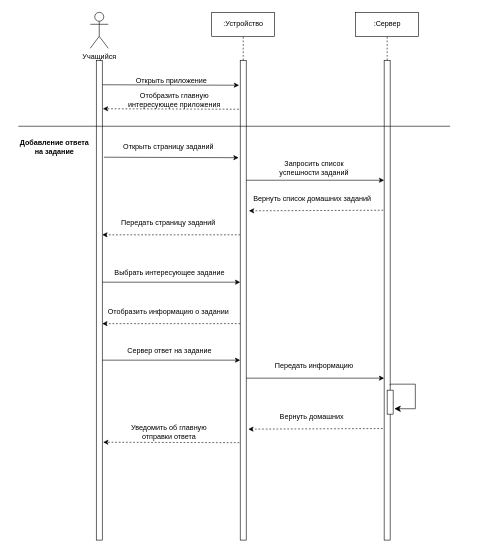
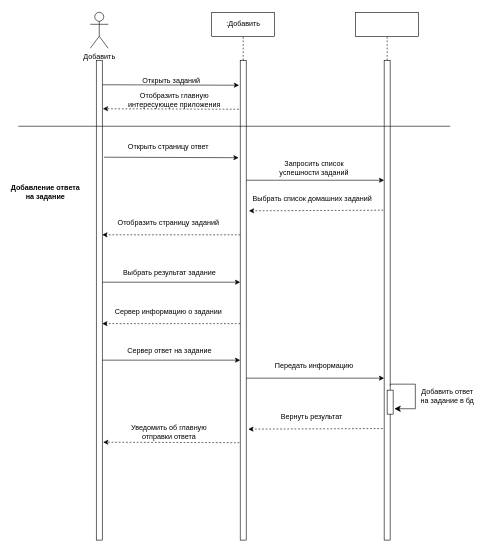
  <mxCell id="0" />
  <mxCell id="1" parent="0" />
  <mxCell id="2" value="" style="rounded=0;whiteSpace=wrap;html=1;" parent="1" vertex="1"><mxGeometry x="160" y="100" width="10" height="800" as="geometry" /></mxCell>
  <mxCell id="3" value="" style="rounded=0;whiteSpace=wrap;html=1;" parent="1" vertex="1"><mxGeometry x="400" y="100" width="10" height="800" as="geometry" /></mxCell>
  <mxCell id="4" value="" style="rounded=0;whiteSpace=wrap;html=1;" parent="1" vertex="1"><mxGeometry x="640" y="100" width="10" height="800" as="geometry" /></mxCell>
- <mxCell id="5" value="Учащийся" style="shape=umlActor;verticalLabelPosition=bottom;verticalAlign=top;html=1;outlineConnect=0;" parent="1" vertex="1"><mxGeometry x="150" y="20" width="30" height="60" as="geometry" /></mxCell>
+ <mxCell id="5" value="Добавить" style="shape=umlActor;verticalLabelPosition=bottom;verticalAlign=top;html=1;outlineConnect=0;" parent="1" vertex="1"><mxGeometry x="150" y="20" width="30" height="60" as="geometry" /></mxCell>
  <mxCell id="6" value="" style="group" parent="1" vertex="1" connectable="0"><mxGeometry x="352.5" y="20" width="105" height="40" as="geometry" /></mxCell>
  <mxCell id="7" value="" style="rounded=0;whiteSpace=wrap;html=1;" parent="6" vertex="1"><mxGeometry width="105" height="40" as="geometry" /></mxCell>
- <mxCell id="8" value=":Устройство" style="text;html=1;align=center;verticalAlign=middle;resizable=0;points=[];autosize=1;strokeColor=none;fillColor=none;" parent="6" vertex="1"><mxGeometry x="7.5" y="5" width="90" height="30" as="geometry" /></mxCell>
+ <mxCell id="8" value=":Добавить" style="text;html=1;align=center;verticalAlign=middle;resizable=0;points=[];autosize=1;strokeColor=none;fillColor=none;" parent="6" vertex="1"><mxGeometry x="7.5" y="5" width="90" height="30" as="geometry" /></mxCell>
  <mxCell id="9" value="" style="group" parent="1" vertex="1" connectable="0"><mxGeometry x="592.5" y="20" width="105" height="40" as="geometry" /></mxCell>
  <mxCell id="10" value="" style="rounded=0;whiteSpace=wrap;html=1;" parent="9" vertex="1"><mxGeometry width="105" height="40" as="geometry" /></mxCell>
- <mxCell id="11" value=":Сервер" style="text;html=1;align=center;verticalAlign=middle;resizable=0;points=[];autosize=1;strokeColor=none;fillColor=none;" parent="9" vertex="1"><mxGeometry x="17.5" y="5" width="70" height="30" as="geometry" /></mxCell>
  <mxCell id="12" value="" style="endArrow=none;dashed=1;html=1;rounded=0;entryX=0.5;entryY=1;entryDx=0;entryDy=0;exitX=0.5;exitY=0;exitDx=0;exitDy=0;" parent="1" source="3" target="7" edge="1"><mxGeometry width="50" height="50" relative="1" as="geometry"><mxPoint x="470" y="150" as="sourcePoint" /><mxPoint x="520" y="100" as="targetPoint" /></mxGeometry></mxCell>
  <mxCell id="13" value="" style="endArrow=none;dashed=1;html=1;rounded=0;entryX=0.5;entryY=1;entryDx=0;entryDy=0;exitX=0.5;exitY=0;exitDx=0;exitDy=0;" parent="1" source="4" target="10" edge="1"><mxGeometry width="50" height="50" relative="1" as="geometry"><mxPoint x="415" y="110" as="sourcePoint" /><mxPoint x="415" y="70" as="targetPoint" /></mxGeometry></mxCell>
  <mxCell id="14" value="" style="group" parent="1" vertex="1" connectable="0"><mxGeometry x="215" y="120" width="140" height="30" as="geometry" /></mxCell>
  <mxCell id="15" value="" style="endArrow=classic;html=1;rounded=0;exitX=1.029;exitY=0.051;exitDx=0;exitDy=0;exitPerimeter=0;entryX=-0.19;entryY=0.052;entryDx=0;entryDy=0;entryPerimeter=0;" parent="14" source="2" target="3" edge="1"><mxGeometry width="50" height="50" relative="1" as="geometry"><mxPoint x="-5" y="80" as="sourcePoint" /><mxPoint x="45" y="30" as="targetPoint" /></mxGeometry></mxCell>
- <mxCell id="16" value="Открыть приложение" style="text;html=1;align=center;verticalAlign=middle;resizable=0;points=[];autosize=1;strokeColor=none;fillColor=none;" parent="14" vertex="1"><mxGeometry width="140" height="30" as="geometry" /></mxCell>
+ <mxCell id="16" value="Открыть заданий" style="text;html=1;align=center;verticalAlign=middle;resizable=0;points=[];autosize=1;strokeColor=none;fillColor=none;" parent="14" vertex="1"><mxGeometry width="140" height="30" as="geometry" /></mxCell>
  <mxCell id="17" value="" style="endArrow=none;html=1;rounded=0;" parent="1" edge="1"><mxGeometry width="50" height="50" relative="1" as="geometry"><mxPoint x="30" y="210" as="sourcePoint" /><mxPoint x="750" y="210" as="targetPoint" /></mxGeometry></mxCell>
- <mxCell id="18" value="&lt;b&gt;Добавление ответа&lt;/b&gt;&lt;div&gt;&lt;b&gt;на задание&lt;/b&gt;&lt;/div&gt;" style="text;html=1;align=center;verticalAlign=middle;resizable=0;points=[];autosize=1;strokeColor=none;fillColor=none;" parent="1" vertex="1"><mxGeometry x="20" y="225" width="140" height="40" as="geometry" /></mxCell>
+ <mxCell id="18" value="&lt;b&gt;Добавление ответа&lt;/b&gt;&lt;div&gt;&lt;b&gt;на задание&lt;/b&gt;&lt;/div&gt;" style="text;html=1;align=center;verticalAlign=middle;resizable=0;points=[];autosize=1;strokeColor=none;fillColor=none;" parent="1" vertex="1"><mxGeometry x="5" y="300" width="140" height="40" as="geometry" /></mxCell>
  <mxCell id="19" value="" style="group" parent="1" vertex="1" connectable="0"><mxGeometry x="215" y="225" width="165" height="40" as="geometry" /></mxCell>
  <mxCell id="20" value="" style="endArrow=classic;html=1;rounded=0;exitX=1.267;exitY=0.202;exitDx=0;exitDy=0;exitPerimeter=0;entryX=-0.267;entryY=0.203;entryDx=0;entryDy=0;entryPerimeter=0;" parent="19" source="2" target="3" edge="1"><mxGeometry width="50" height="50" relative="1" as="geometry"><mxPoint x="55" y="105" as="sourcePoint" /><mxPoint x="105" y="55" as="targetPoint" /></mxGeometry></mxCell>
- <mxCell id="21" value="Открыть страницу заданий" style="text;html=1;align=center;verticalAlign=middle;resizable=0;points=[];autosize=1;strokeColor=none;fillColor=none;" parent="19" vertex="1"><mxGeometry x="-20" y="5" width="170" height="30" as="geometry" /></mxCell>
+ <mxCell id="21" value="Открыть страницу ответ" style="text;html=1;align=center;verticalAlign=middle;resizable=0;points=[];autosize=1;strokeColor=none;fillColor=none;" parent="19" vertex="1"><mxGeometry x="-20" y="5" width="170" height="30" as="geometry" /></mxCell>
  <mxCell id="22" value="" style="group" parent="1" vertex="1" connectable="0"><mxGeometry x="215" y="146" width="150" height="40" as="geometry" /></mxCell>
  <mxCell id="23" value="" style="endArrow=classic;html=1;rounded=0;entryX=1.105;entryY=0.101;entryDx=0;entryDy=0;entryPerimeter=0;exitX=-0.229;exitY=0.102;exitDx=0;exitDy=0;exitPerimeter=0;dashed=1;" parent="22" source="3" target="2" edge="1"><mxGeometry width="50" height="50" relative="1" as="geometry"><mxPoint x="90" y="74" as="sourcePoint" /><mxPoint x="140" y="24" as="targetPoint" /></mxGeometry></mxCell>
  <mxCell id="24" value="Отобразить главную&lt;div&gt;интересующее приложения&lt;/div&gt;" style="text;html=1;align=center;verticalAlign=middle;resizable=0;points=[];autosize=1;strokeColor=none;fillColor=none;" parent="22" vertex="1"><mxGeometry width="150" height="40" as="geometry" /></mxCell>
  <mxCell id="25" value="" style="group" parent="1" vertex="1" connectable="0"><mxGeometry x="205" y="351" width="185" height="40" as="geometry" /></mxCell>
  <mxCell id="26" value="" style="group" parent="25" vertex="1" connectable="0"><mxGeometry width="185" height="40" as="geometry" /></mxCell>
- <mxCell id="27" value="Передать страницу заданий" style="text;html=1;align=center;verticalAlign=middle;resizable=0;points=[];autosize=1;strokeColor=none;fillColor=none;" parent="26" vertex="1"><mxGeometry x="-20" y="5" width="190" height="30" as="geometry" /></mxCell>
+ <mxCell id="27" value="Отобразить страницу заданий" style="text;html=1;align=center;verticalAlign=middle;resizable=0;points=[];autosize=1;strokeColor=none;fillColor=none;" parent="26" vertex="1"><mxGeometry x="-20" y="5" width="190" height="30" as="geometry" /></mxCell>
  <mxCell id="28" value="" style="endArrow=classic;html=1;rounded=0;entryX=1;entryY=0.25;entryDx=0;entryDy=0;exitX=0;exitY=0.25;exitDx=0;exitDy=0;dashed=1;" parent="1" edge="1"><mxGeometry width="50" height="50" relative="1" as="geometry"><mxPoint x="400" y="391" as="sourcePoint" /><mxPoint x="170" y="391" as="targetPoint" /></mxGeometry></mxCell>
  <mxCell id="29" value="" style="endArrow=classic;html=1;rounded=0;exitX=1;exitY=0.5;exitDx=0;exitDy=0;entryX=0;entryY=0.5;entryDx=0;entryDy=0;" parent="1" edge="1"><mxGeometry width="50" height="50" relative="1" as="geometry"><mxPoint x="170" y="470" as="sourcePoint" /><mxPoint x="400" y="470" as="targetPoint" /></mxGeometry></mxCell>
- <mxCell id="30" value="Выбрать интересующее задание" style="text;html=1;align=center;verticalAlign=middle;resizable=0;points=[];autosize=1;strokeColor=none;fillColor=none;" parent="1" vertex="1"><mxGeometry x="176.5" y="440" width="210" height="30" as="geometry" /></mxCell>
+ <mxCell id="30" value="Выбрать результат задание" style="text;html=1;align=center;verticalAlign=middle;resizable=0;points=[];autosize=1;strokeColor=none;fillColor=none;" parent="1" vertex="1"><mxGeometry x="176.5" y="440" width="210" height="30" as="geometry" /></mxCell>
  <mxCell id="31" value="" style="endArrow=classic;html=1;rounded=0;exitX=-0.145;exitY=0.822;exitDx=0;exitDy=0;exitPerimeter=0;dashed=1;entryX=1.149;entryY=0.821;entryDx=0;entryDy=0;entryPerimeter=0;" parent="1" edge="1"><mxGeometry width="50" height="50" relative="1" as="geometry"><mxPoint x="398.53" y="737.6" as="sourcePoint" /><mxPoint x="171.47" y="736.8" as="targetPoint" /></mxGeometry></mxCell>
  <mxCell id="32" value="" style="group" parent="1" vertex="1" connectable="0"><mxGeometry x="206.48" y="700" width="175" height="40" as="geometry" /></mxCell>
  <mxCell id="33" value="Уведомить об главную&lt;div&gt;отправки ответа&lt;/div&gt;" style="text;html=1;align=center;verticalAlign=middle;resizable=0;points=[];autosize=1;strokeColor=none;fillColor=none;" parent="32" vertex="1"><mxGeometry x="-10" width="170" height="40" as="geometry" /></mxCell>
  <mxCell id="34" value="" style="group" parent="1" vertex="1" connectable="0"><mxGeometry x="457.5" y="260" width="195" height="40" as="geometry" /></mxCell>
  <mxCell id="35" value="Запросить список&lt;div&gt;успешности заданий&lt;/div&gt;" style="text;html=1;align=center;verticalAlign=middle;resizable=0;points=[];autosize=1;strokeColor=none;fillColor=none;" parent="34" vertex="1"><mxGeometry width="130" height="40" as="geometry" /></mxCell>
  <mxCell id="36" value="" style="endArrow=classic;html=1;rounded=0;exitX=1;exitY=0.25;exitDx=0;exitDy=0;entryX=0;entryY=0.25;entryDx=0;entryDy=0;" parent="1" source="3" target="4" edge="1"><mxGeometry width="50" height="50" relative="1" as="geometry"><mxPoint x="485" y="355" as="sourcePoint" /><mxPoint x="535" y="305" as="targetPoint" /></mxGeometry></mxCell>
  <mxCell id="37" value="" style="endArrow=classic;html=1;rounded=0;exitX=-0.367;exitY=0.668;exitDx=0;exitDy=0;exitPerimeter=0;entryX=1.167;entryY=0.669;entryDx=0;entryDy=0;entryPerimeter=0;dashed=1;" parent="1" edge="1"><mxGeometry width="50" height="50" relative="1" as="geometry"><mxPoint x="638.5" y="350" as="sourcePoint" /><mxPoint x="414.5" y="351" as="targetPoint" /></mxGeometry></mxCell>
- <mxCell id="38" value="Вернуть список домашних заданий" style="text;html=1;align=center;verticalAlign=middle;resizable=0;points=[];autosize=1;strokeColor=none;fillColor=none;" parent="1" vertex="1"><mxGeometry x="410" y="316" width="220" height="30" as="geometry" /></mxCell>
+ <mxCell id="38" value="Выбрать список домашних заданий" style="text;html=1;align=center;verticalAlign=middle;resizable=0;points=[];autosize=1;strokeColor=none;fillColor=none;" parent="1" vertex="1"><mxGeometry x="410" y="316" width="220" height="30" as="geometry" /></mxCell>
  <mxCell id="39" value="" style="group" parent="1" vertex="1" connectable="0"><mxGeometry x="205" y="499.09" width="190" height="40" as="geometry" /></mxCell>
  <mxCell id="40" value="" style="group" parent="39" vertex="1" connectable="0"><mxGeometry width="190" height="40" as="geometry" /></mxCell>
- <mxCell id="41" value="Отобразить информацию о задании" style="text;html=1;align=center;verticalAlign=middle;resizable=0;points=[];autosize=1;strokeColor=none;fillColor=none;" parent="40" vertex="1"><mxGeometry x="-40" y="5" width="230" height="30" as="geometry" /></mxCell>
+ <mxCell id="41" value="Сервер информацию о задании" style="text;html=1;align=center;verticalAlign=middle;resizable=0;points=[];autosize=1;strokeColor=none;fillColor=none;" parent="40" vertex="1"><mxGeometry x="-40" y="5" width="230" height="30" as="geometry" /></mxCell>
  <mxCell id="42" value="" style="endArrow=classic;html=1;rounded=0;entryX=1;entryY=0.25;entryDx=0;entryDy=0;exitX=0;exitY=0.25;exitDx=0;exitDy=0;dashed=1;" parent="1" edge="1"><mxGeometry width="50" height="50" relative="1" as="geometry"><mxPoint x="400" y="539.09" as="sourcePoint" /><mxPoint x="170" y="539.09" as="targetPoint" /></mxGeometry></mxCell>
  <mxCell id="43" value="Сервер ответ на задание" style="text;html=1;align=center;verticalAlign=middle;resizable=0;points=[];autosize=1;strokeColor=none;fillColor=none;" parent="1" vertex="1"><mxGeometry x="191.5" y="570" width="180" height="30" as="geometry" /></mxCell>
  <mxCell id="44" value="" style="endArrow=classic;html=1;rounded=0;exitX=1;exitY=0.5;exitDx=0;exitDy=0;entryX=0;entryY=0.5;entryDx=0;entryDy=0;" parent="1" edge="1"><mxGeometry width="50" height="50" relative="1" as="geometry"><mxPoint x="170" y="600" as="sourcePoint" /><mxPoint x="400" y="600" as="targetPoint" /></mxGeometry></mxCell>
  <mxCell id="45" value="" style="group" parent="1" vertex="1" connectable="0"><mxGeometry x="457.5" y="590" width="195" height="40" as="geometry" /></mxCell>
  <mxCell id="46" value="Передать информацию" style="text;html=1;align=center;verticalAlign=middle;resizable=0;points=[];autosize=1;strokeColor=none;fillColor=none;" parent="45" vertex="1"><mxGeometry x="-10" y="5" width="150" height="30" as="geometry" /></mxCell>
  <mxCell id="47" value="" style="endArrow=classic;html=1;rounded=0;exitX=1;exitY=0.25;exitDx=0;exitDy=0;entryX=0;entryY=0.25;entryDx=0;entryDy=0;" parent="1" edge="1"><mxGeometry width="50" height="50" relative="1" as="geometry"><mxPoint x="410" y="630" as="sourcePoint" /><mxPoint x="640" y="630" as="targetPoint" /></mxGeometry></mxCell>
+ <mxCell id="48" value="Добавить ответ&lt;div&gt;на задание в бд&lt;/div&gt;" style="text;html=1;align=center;verticalAlign=middle;resizable=0;points=[];autosize=1;strokeColor=none;fillColor=none;" parent="1" vertex="1"><mxGeometry x="690" y="640" width="110" height="40" as="geometry" /></mxCell>
  <mxCell id="49" value="" style="edgeStyle=segmentEdgeStyle;endArrow=classic;html=1;curved=0;rounded=0;endSize=8;startSize=8;sourcePerimeterSpacing=0;targetPerimeterSpacing=0;entryX=1;entryY=0.5;entryDx=0;entryDy=0;exitX=1.033;exitY=0.577;exitDx=0;exitDy=0;exitPerimeter=0;" parent="1" edge="1"><mxGeometry width="100" relative="1" as="geometry"><mxPoint x="650" y="642" as="sourcePoint" /><mxPoint x="657" y="681" as="targetPoint" /><Array as="points"><mxPoint x="650" y="640" /><mxPoint x="692" y="640" /><mxPoint x="692" y="681" /></Array></mxGeometry></mxCell>
  <mxCell id="50" value="" style="rounded=0;whiteSpace=wrap;html=1;" parent="1" vertex="1"><mxGeometry x="645" y="650" width="10" height="40" as="geometry" /></mxCell>
- <mxCell id="51" value="Вернуть домашних" style="text;html=1;align=center;verticalAlign=middle;resizable=0;points=[];autosize=1;strokeColor=none;fillColor=none;" parent="1" vertex="1"><mxGeometry x="454" y="680" width="130" height="30" as="geometry" /></mxCell>
+ <mxCell id="51" value="Вернуть результат" style="text;html=1;align=center;verticalAlign=middle;resizable=0;points=[];autosize=1;strokeColor=none;fillColor=none;" parent="1" vertex="1"><mxGeometry x="454" y="680" width="130" height="30" as="geometry" /></mxCell>
  <mxCell id="52" value="" style="endArrow=classic;html=1;rounded=0;exitX=-0.367;exitY=0.668;exitDx=0;exitDy=0;exitPerimeter=0;entryX=1.167;entryY=0.669;entryDx=0;entryDy=0;entryPerimeter=0;dashed=1;" parent="1" edge="1"><mxGeometry width="50" height="50" relative="1" as="geometry"><mxPoint x="637.5" y="714" as="sourcePoint" /><mxPoint x="413.5" y="715" as="targetPoint" /></mxGeometry></mxCell>
